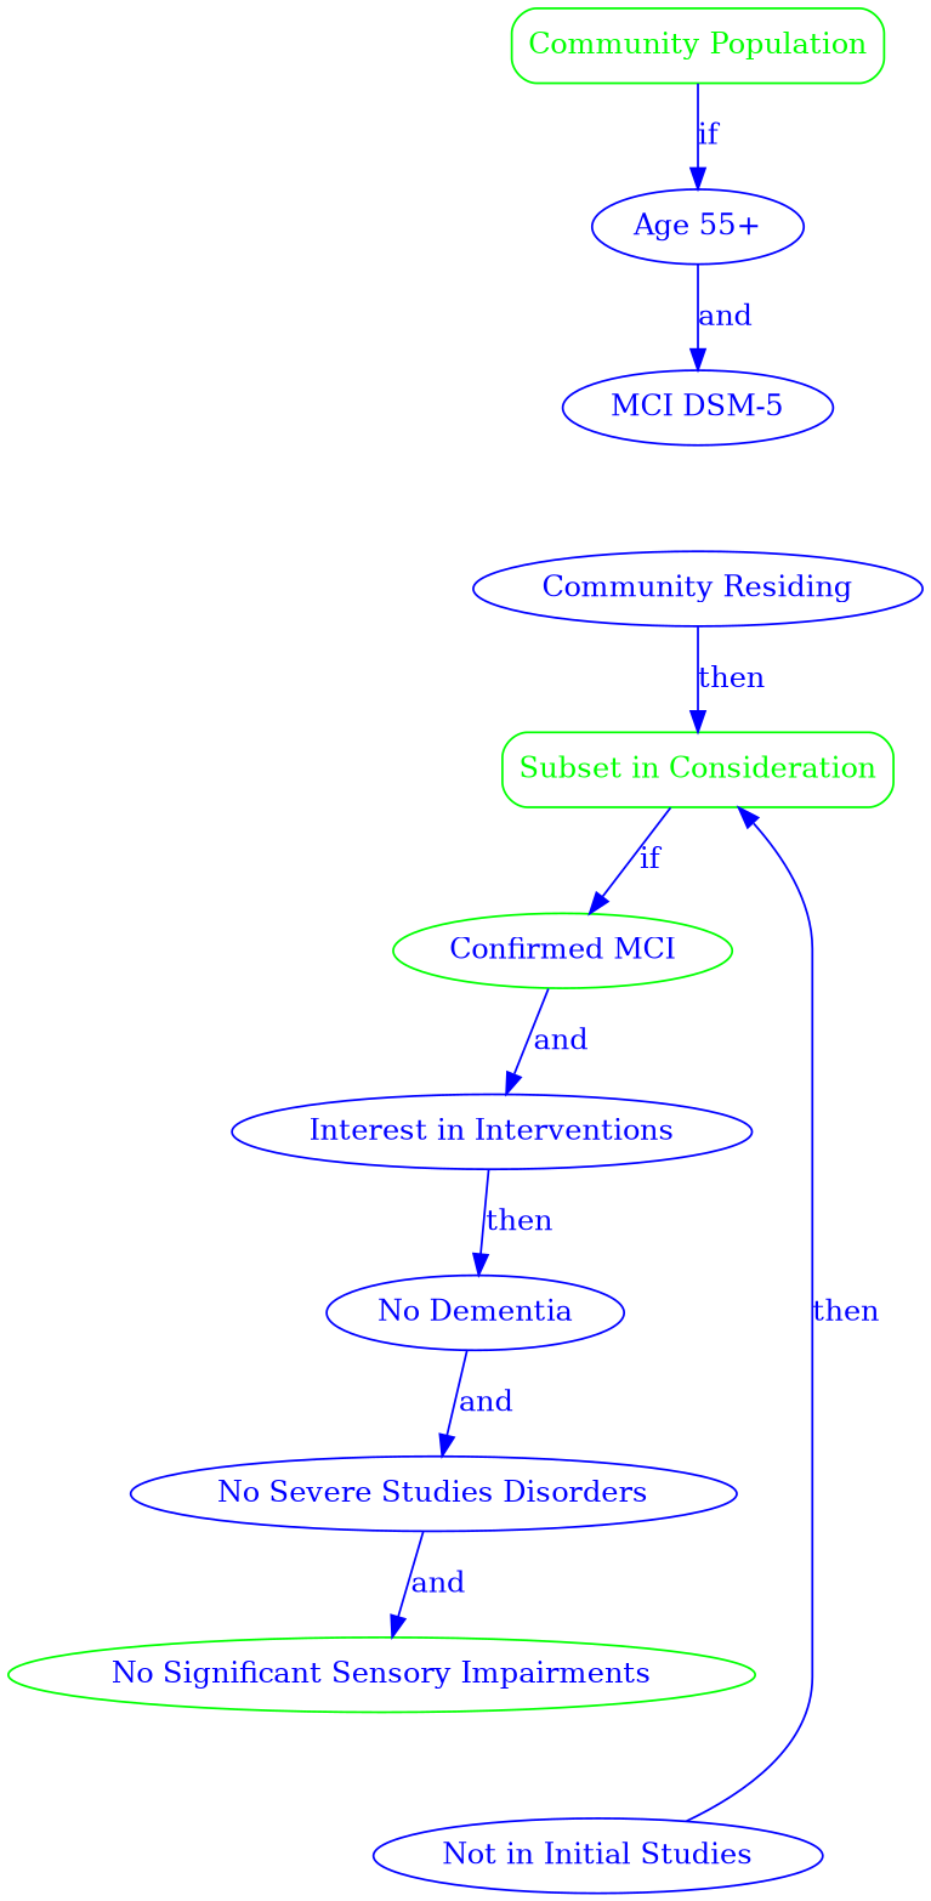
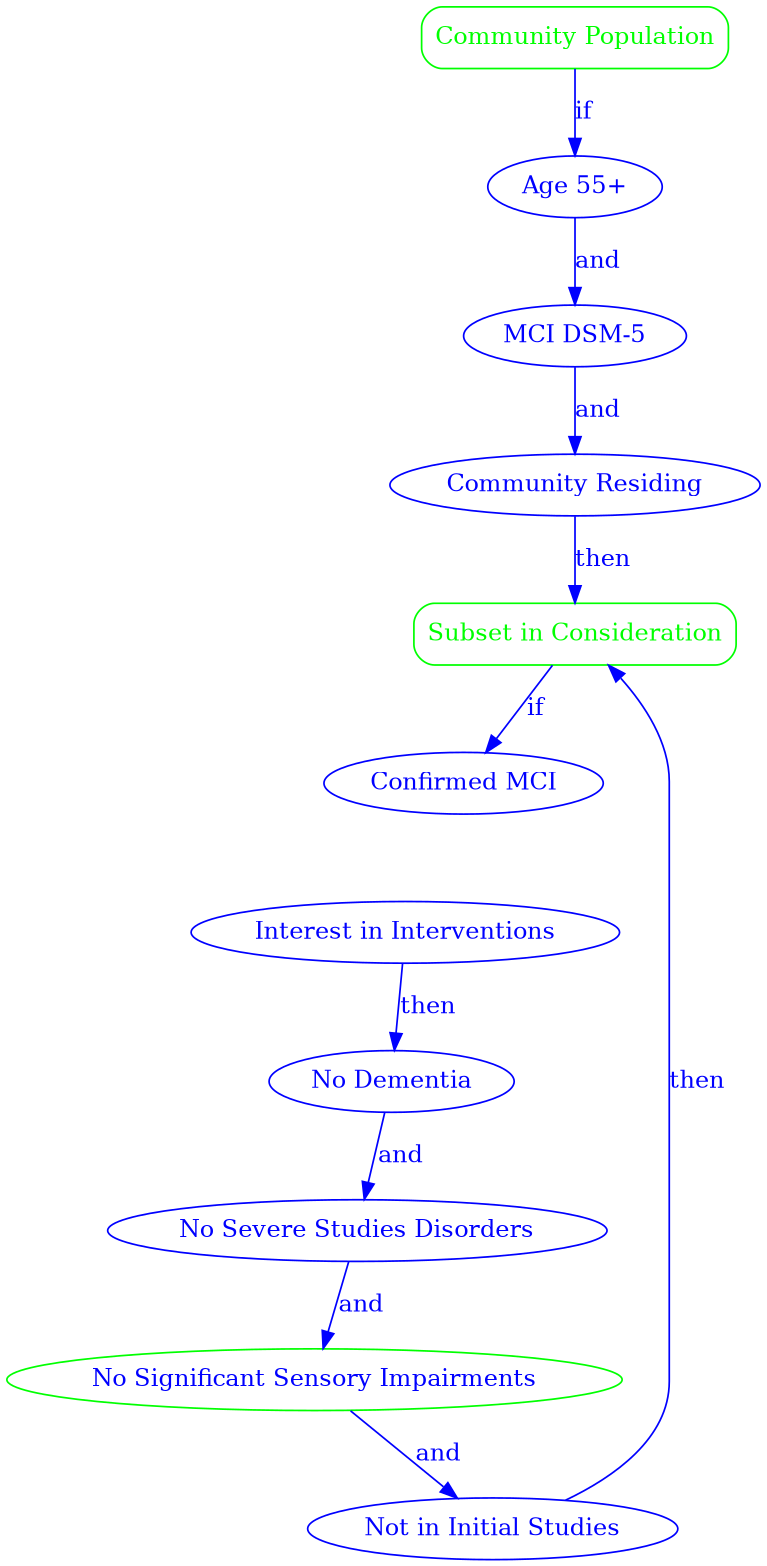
  digraph {
    rankdir=TB
    node [color=blue fontcolor=blue shape=ellipse]
    edge [color=blue fontcolor=blue]
    n1 [color=green fontcolor=green label="Community Population" shape=box style=rounded]
    n2 [label="Age 55+"]
    n3 [label="MCI DSM-5"]
    n4 [color=green fontcolor=green label="Subset in Consideration" shape=box style=rounded]
-   n5 [color=green label="Confirmed MCI"]
+   n5 [label="Confirmed MCI"]
    n6 [label="Interest in Interventions"]
    n7 [label="Community Residing"]
    n8 [label="No Dementia"]
    n9 [label="No Severe Studies Disorders"]
    n10 [color=green label="No Significant Sensory Impairments"]
    n11 [label="Not in Initial Studies"]
    n1 -> n2 [label=if]
    n2 -> n3 [label=and]
+   n3 -> n7 [label=and]
    n4 -> n5 [label=if]
-   n5 -> n6 [label=and]
    n6 -> n8 [label=then]
    n7 -> n4 [label=then]
    n8 -> n9 [label=and]
    n9 -> n10 [label=and]
+   n10 -> n11 [label=and]
    n11 -> n4 [label=then]
  }
